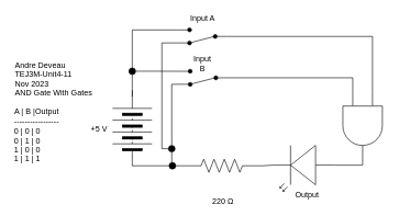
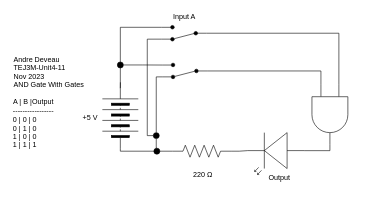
  <mxCell id="0" />
  <mxCell id="1" parent="0" />
  <mxCell id="2" style="edgeStyle=none;html=1;exitX=1;exitY=0.5;exitDx=0;exitDy=0;endArrow=none;endFill=0;" parent="1" source="3" edge="1"><mxGeometry relative="1" as="geometry"><mxPoint x="200.143" y="137" as="targetPoint" /></mxGeometry></mxCell>
  <mxCell id="3" value="" style="pointerEvents=1;verticalLabelPosition=bottom;shadow=0;dashed=0;align=center;html=1;verticalAlign=top;shape=mxgraph.electrical.miscellaneous.batteryStack;rotation=-90;" parent="1" vertex="1"><mxGeometry x="150" y="167" width="100" height="60" as="geometry" /></mxCell>
  <mxCell id="4" style="edgeStyle=orthogonalEdgeStyle;shape=connector;rounded=0;html=1;exitX=1;exitY=0.5;exitDx=0;exitDy=0;exitPerimeter=0;entryX=1;entryY=0.57;entryDx=0;entryDy=0;entryPerimeter=0;labelBackgroundColor=default;strokeColor=default;fontFamily=Helvetica;fontSize=11;fontColor=default;endArrow=none;endFill=0;" parent="1" source="5" target="7" edge="1"><mxGeometry relative="1" as="geometry" /></mxCell>
  <mxCell id="5" value="" style="pointerEvents=1;verticalLabelPosition=bottom;shadow=0;dashed=0;align=center;html=1;verticalAlign=top;shape=mxgraph.electrical.resistors.resistor_2;" parent="1" vertex="1"><mxGeometry x="287" y="242" width="98" height="20" as="geometry" /></mxCell>
  <mxCell id="6" style="edgeStyle=orthogonalEdgeStyle;html=1;exitX=0;exitY=0.57;exitDx=0;exitDy=0;exitPerimeter=0;entryX=1;entryY=0.5;entryDx=0;entryDy=0;entryPerimeter=0;rounded=0;endArrow=none;endFill=0;" edge="1" parent="1" source="7" target="20"><mxGeometry relative="1" as="geometry"><mxPoint x="530" y="251" as="targetPoint" /></mxGeometry></mxCell>
  <mxCell id="7" value="" style="verticalLabelPosition=bottom;shadow=0;dashed=0;align=center;html=1;verticalAlign=top;shape=mxgraph.electrical.opto_electronics.led_2;pointerEvents=1;rotation=-180;" parent="1" vertex="1"><mxGeometry x="412" y="221" width="95" height="70" as="geometry" /></mxCell>
- <mxCell id="8" value="220&amp;nbsp;Ω" style="text;html=1;strokeColor=none;fillColor=none;align=center;verticalAlign=middle;whiteSpace=wrap;rounded=0;" parent="1" vertex="1"><mxGeometry x="307.5" y="292" width="60" height="30" as="geometry" /></mxCell>
+ <mxCell id="8" value="220&amp;nbsp;Ω" style="text;html=1;strokeColor=none;fillColor=none;align=center;verticalAlign=middle;whiteSpace=wrap;rounded=0;" parent="1" vertex="1"><mxGeometry x="307.5" y="277" width="60" height="30" as="geometry" /></mxCell>
  <mxCell id="9" value="Andre Deveau&lt;br&gt;TEJ3M-Unit4-11&lt;br&gt;Nov 2023&lt;br&gt;AND Gate With Gates" style="text;html=1;strokeColor=none;fillColor=none;align=left;verticalAlign=middle;whiteSpace=wrap;rounded=0;" parent="1" vertex="1"><mxGeometry x="20" y="105" width="146" height="30" as="geometry" /></mxCell>
  <mxCell id="10" value="+5 V" style="text;html=1;strokeColor=none;fillColor=none;align=center;verticalAlign=middle;whiteSpace=wrap;rounded=0;" parent="1" vertex="1"><mxGeometry x="120" y="182" width="60" height="30" as="geometry" /></mxCell>
  <mxCell id="11" style="edgeStyle=none;rounded=0;html=1;exitX=0;exitY=0.5;exitDx=0;exitDy=0;entryX=0;entryY=0.5;entryDx=0;entryDy=0;endArrow=none;endFill=0;" parent="1" source="14" target="3" edge="1"><mxGeometry relative="1" as="geometry"><Array as="points"><mxPoint x="200" y="252" /></Array></mxGeometry></mxCell>
  <mxCell id="12" style="edgeStyle=orthogonalEdgeStyle;html=1;exitX=1;exitY=0.5;exitDx=0;exitDy=0;entryX=0;entryY=0.5;entryDx=0;entryDy=0;entryPerimeter=0;endArrow=none;endFill=0;rounded=0;" parent="1" source="14" target="5" edge="1"><mxGeometry relative="1" as="geometry" /></mxCell>
  <mxCell id="13" style="edgeStyle=orthogonalEdgeStyle;rounded=0;html=1;exitX=0.5;exitY=0;exitDx=0;exitDy=0;entryX=0.5;entryY=1;entryDx=0;entryDy=0;endArrow=none;endFill=0;" edge="1" parent="1" source="14" target="23"><mxGeometry relative="1" as="geometry" /></mxCell>
  <mxCell id="14" value="" style="ellipse;whiteSpace=wrap;html=1;aspect=fixed;strokeColor=#000000;fillColor=#000000;movable=1;resizable=1;rotatable=1;deletable=1;editable=1;connectable=1;" parent="1" vertex="1"><mxGeometry x="256" y="247" width="10" height="10" as="geometry" /></mxCell>
  <mxCell id="15" value="Input A" style="text;html=1;strokeColor=none;fillColor=none;align=center;verticalAlign=middle;whiteSpace=wrap;rounded=0;rotation=0;" parent="1" vertex="1"><mxGeometry x="286.5" y="20" width="40" height="15" as="geometry" /></mxCell>
  <mxCell id="16" value="Output" style="text;html=1;strokeColor=none;fillColor=none;align=center;verticalAlign=middle;whiteSpace=wrap;rounded=0;" parent="1" vertex="1"><mxGeometry x="445.5" y="290.75" width="40" height="12.5" as="geometry" /></mxCell>
  <mxCell id="17" value="A | B |Output&lt;br&gt;-----------------&lt;br&gt;&lt;div style=&quot;text-align: left;&quot;&gt;0 | 0 | 0&lt;/div&gt;&lt;div style=&quot;text-align: left;&quot;&gt;0 | 1 | 0&lt;/div&gt;&lt;div style=&quot;text-align: left;&quot;&gt;1 | 0 | 0&lt;/div&gt;&lt;div style=&quot;text-align: left;&quot;&gt;1 | 1 | 1&lt;/div&gt;" style="text;html=1;strokeColor=none;fillColor=none;align=center;verticalAlign=middle;whiteSpace=wrap;rounded=0;" parent="1" vertex="1"><mxGeometry x="20" y="191" width="70" height="30" as="geometry" /></mxCell>
  <mxCell id="18" style="edgeStyle=orthogonalEdgeStyle;rounded=0;html=1;exitX=0;exitY=0.5;exitDx=0;exitDy=0;entryX=0;entryY=0.75;entryDx=0;entryDy=0;entryPerimeter=0;endArrow=none;endFill=0;" edge="1" parent="1" source="19" target="20"><mxGeometry relative="1" as="geometry" /></mxCell>
  <mxCell id="19" value="" style="shape=mxgraph.electrical.electro-mechanical.twoWaySwitch;aspect=fixed;elSwitchState=2;strokeColor=#000000;fillColor=#000000;rotation=-180;" parent="1" vertex="1"><mxGeometry x="270" y="105" width="75" height="26" as="geometry" /></mxCell>
  <mxCell id="20" value="" style="verticalLabelPosition=bottom;shadow=0;dashed=0;align=center;html=1;verticalAlign=top;shape=mxgraph.electrical.logic_gates.logic_gate;operation=and;rotation=90;" vertex="1" parent="1"><mxGeometry x="500" y="161" width="100" height="60" as="geometry" /></mxCell>
  <mxCell id="21" style="edgeStyle=orthogonalEdgeStyle;rounded=0;html=1;exitX=0.5;exitY=0;exitDx=0;exitDy=0;entryX=1;entryY=0.12;entryDx=0;entryDy=0;endArrow=none;endFill=0;" edge="1" parent="1" source="23" target="19"><mxGeometry relative="1" as="geometry" /></mxCell>
  <mxCell id="22" style="edgeStyle=orthogonalEdgeStyle;rounded=0;html=1;exitX=0;exitY=0.5;exitDx=0;exitDy=0;entryX=1;entryY=0.12;entryDx=0;entryDy=0;endArrow=none;endFill=0;" edge="1" parent="1" source="23" target="29"><mxGeometry relative="1" as="geometry" /></mxCell>
  <mxCell id="23" value="" style="ellipse;whiteSpace=wrap;html=1;aspect=fixed;strokeColor=#000000;fillColor=#000000;movable=1;resizable=1;rotatable=1;deletable=1;editable=1;connectable=1;" vertex="1" parent="1"><mxGeometry x="255" y="221" width="10" height="10" as="geometry" /></mxCell>
  <mxCell id="24" style="edgeStyle=orthogonalEdgeStyle;rounded=0;html=1;exitX=0.5;exitY=1;exitDx=0;exitDy=0;entryX=1;entryY=0.5;entryDx=0;entryDy=0;endArrow=none;endFill=0;" edge="1" parent="1" source="27" target="3"><mxGeometry relative="1" as="geometry" /></mxCell>
  <mxCell id="25" style="edgeStyle=orthogonalEdgeStyle;rounded=0;html=1;exitX=1;exitY=0.5;exitDx=0;exitDy=0;entryX=1;entryY=0.88;entryDx=0;entryDy=0;endArrow=none;endFill=0;" edge="1" parent="1" source="27" target="19"><mxGeometry relative="1" as="geometry" /></mxCell>
  <mxCell id="26" style="edgeStyle=orthogonalEdgeStyle;rounded=0;html=1;exitX=0.5;exitY=0;exitDx=0;exitDy=0;entryX=1;entryY=0.88;entryDx=0;entryDy=0;endArrow=none;endFill=0;" edge="1" parent="1" source="27" target="29"><mxGeometry relative="1" as="geometry" /></mxCell>
  <mxCell id="27" value="" style="ellipse;whiteSpace=wrap;html=1;aspect=fixed;strokeColor=#000000;fillColor=#000000;movable=1;resizable=1;rotatable=1;deletable=1;editable=1;connectable=1;" vertex="1" parent="1"><mxGeometry x="195" y="103" width="10" height="10" as="geometry" /></mxCell>
  <mxCell id="28" style="edgeStyle=orthogonalEdgeStyle;rounded=0;html=1;exitX=0;exitY=0.5;exitDx=0;exitDy=0;entryX=0;entryY=0.25;entryDx=0;entryDy=0;entryPerimeter=0;endArrow=none;endFill=0;" edge="1" parent="1" source="29" target="20"><mxGeometry relative="1" as="geometry" /></mxCell>
  <mxCell id="29" value="" style="shape=mxgraph.electrical.electro-mechanical.twoWaySwitch;aspect=fixed;elSwitchState=2;strokeColor=#000000;fillColor=#000000;rotation=-180;" vertex="1" parent="1"><mxGeometry x="269" y="42" width="75" height="26" as="geometry" /></mxCell>
- <mxCell id="30" value="Input B" style="text;html=1;strokeColor=none;fillColor=none;align=center;verticalAlign=middle;whiteSpace=wrap;rounded=0;" vertex="1" parent="1"><mxGeometry x="286.5" y="88" width="40" height="15" as="geometry" /></mxCell>
